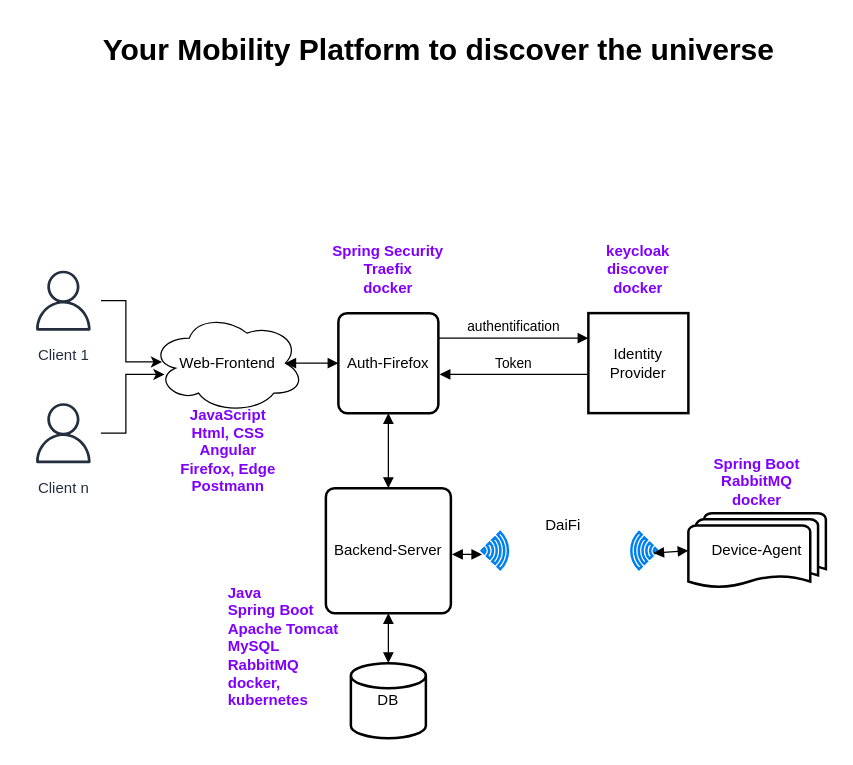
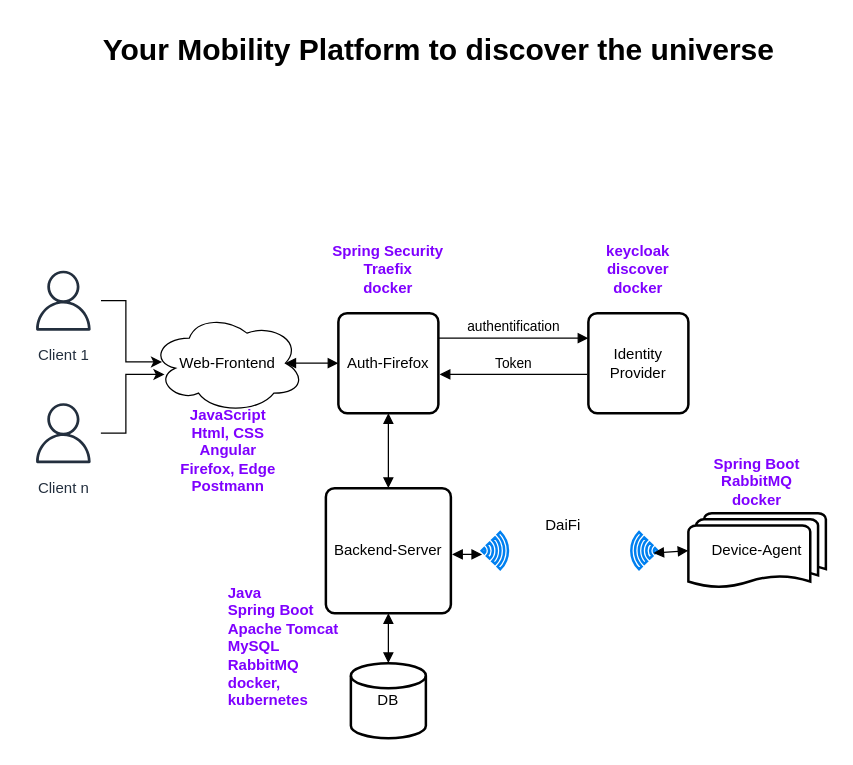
  <mxCell id="0" />
  <mxCell id="1" parent="0" />
  <mxCell id="2" value="DB" style="strokeWidth=2;html=1;shape=mxgraph.flowchart.database;whiteSpace=wrap;" parent="1" vertex="1"><mxGeometry x="280" y="530" width="60" height="60" as="geometry" /></mxCell>
  <mxCell id="3" value="Backend-Server" style="rounded=1;whiteSpace=wrap;html=1;absoluteArcSize=1;arcSize=14;strokeWidth=2;" parent="1" vertex="1"><mxGeometry x="260" y="390" width="100" height="100" as="geometry" /></mxCell>
  <mxCell id="4" value="Device-Agent" style="strokeWidth=2;html=1;shape=mxgraph.flowchart.multi-document;whiteSpace=wrap;" parent="1" vertex="1"><mxGeometry x="550" y="410" width="110" height="60" as="geometry" /></mxCell>
  <mxCell id="5" value="Auth-Firefox" style="rounded=1;whiteSpace=wrap;html=1;absoluteArcSize=1;arcSize=14;strokeWidth=2;" parent="1" vertex="1"><mxGeometry x="270" y="250" width="80" height="80" as="geometry" /></mxCell>
  <mxCell id="6" value="Web-Frontend" style="ellipse;shape=cloud;whiteSpace=wrap;html=1;align=center;" parent="1" vertex="1"><mxGeometry x="120" y="250" width="123" height="80" as="geometry" /></mxCell>
- <mxCell id="7" value="Identity Provider" style="whiteSpace=wrap;html=1;absoluteArcSize=1;arcSize=14;strokeWidth=2;rounded=0;" parent="1" vertex="1"><mxGeometry x="470" y="250" width="80" height="80" as="geometry" /></mxCell>
+ <mxCell id="7" value="Identity Provider" style="rounded=1;whiteSpace=wrap;html=1;absoluteArcSize=1;arcSize=14;strokeWidth=2;" parent="1" vertex="1"><mxGeometry x="470" y="250" width="80" height="80" as="geometry" /></mxCell>
  <mxCell id="8" value="authentification" style="html=1;verticalAlign=bottom;endArrow=block;entryX=0;entryY=0.25;entryDx=0;entryDy=0;exitX=1;exitY=0.25;exitDx=0;exitDy=0;" parent="1" source="5" target="7" edge="1"><mxGeometry width="80" relative="1" as="geometry"><mxPoint x="80" y="400" as="sourcePoint" /><mxPoint x="160" y="400" as="targetPoint" /></mxGeometry></mxCell>
  <mxCell id="9" value="Token" style="html=1;verticalAlign=bottom;endArrow=block;entryX=1.013;entryY=0.613;entryDx=0;entryDy=0;exitX=-0.012;exitY=0.613;exitDx=0;exitDy=0;exitPerimeter=0;entryPerimeter=0;" parent="1" source="7" target="5" edge="1"><mxGeometry width="80" relative="1" as="geometry"><mxPoint x="360" y="280" as="sourcePoint" /><mxPoint x="430" y="280" as="targetPoint" /></mxGeometry></mxCell>
  <mxCell id="10" value="" style="endArrow=block;startArrow=block;endFill=1;startFill=1;html=1;exitX=0.5;exitY=0;exitDx=0;exitDy=0;exitPerimeter=0;entryX=0.5;entryY=1;entryDx=0;entryDy=0;" parent="1" source="2" target="3" edge="1"><mxGeometry width="160" relative="1" as="geometry"><mxPoint x="210" y="350" as="sourcePoint" /><mxPoint x="370" y="350" as="targetPoint" /></mxGeometry></mxCell>
  <mxCell id="11" value="" style="endArrow=block;startArrow=block;endFill=1;startFill=1;html=1;entryX=0;entryY=0.5;entryDx=0;entryDy=0;exitX=0.875;exitY=0.5;exitDx=0;exitDy=0;exitPerimeter=0;" parent="1" source="6" target="5" edge="1"><mxGeometry width="160" relative="1" as="geometry"><mxPoint x="280" y="190" as="sourcePoint" /><mxPoint x="117.5" y="240" as="targetPoint" /></mxGeometry></mxCell>
  <mxCell id="12" value="" style="html=1;verticalLabelPosition=bottom;align=center;labelBackgroundColor=#ffffff;verticalAlign=top;strokeWidth=2;strokeColor=#0080F0;shadow=0;dashed=0;shape=mxgraph.ios7.icons.wifi;pointerEvents=1;rotation=-90;" parent="1" vertex="1"><mxGeometry x="500" y="429.5" width="29.7" height="21" as="geometry" /></mxCell>
  <mxCell id="13" value="" style="endArrow=block;startArrow=block;endFill=1;startFill=1;html=1;entryX=0.5;entryY=1;entryDx=0;entryDy=0;exitX=0.5;exitY=0;exitDx=0;exitDy=0;" parent="1" source="3" target="5" edge="1"><mxGeometry width="160" relative="1" as="geometry"><mxPoint x="278" y="310" as="sourcePoint" /><mxPoint x="117.5" y="349" as="targetPoint" /></mxGeometry></mxCell>
  <mxCell id="14" value="" style="html=1;verticalLabelPosition=bottom;align=center;labelBackgroundColor=#ffffff;verticalAlign=top;strokeWidth=2;strokeColor=#0080F0;shadow=0;dashed=0;shape=mxgraph.ios7.icons.wifi;pointerEvents=1;rotation=90;" parent="1" vertex="1"><mxGeometry x="380.3" y="429.5" width="29.7" height="21" as="geometry" /></mxCell>
  <mxCell id="15" value="" style="endArrow=block;startArrow=block;endFill=1;startFill=1;html=1;entryX=0;entryY=0.5;entryDx=0;entryDy=0;exitX=0.433;exitY=0.84;exitDx=0;exitDy=0;exitPerimeter=0;entryPerimeter=0;" parent="1" source="12" target="4" edge="1"><mxGeometry width="160" relative="1" as="geometry"><mxPoint x="137.5" y="450" as="sourcePoint" /><mxPoint x="270" y="450" as="targetPoint" /></mxGeometry></mxCell>
  <mxCell id="16" value="" style="endArrow=block;startArrow=block;endFill=1;startFill=1;html=1;entryX=0.601;entryY=0.983;entryDx=0;entryDy=0;entryPerimeter=0;" parent="1" target="14" edge="1"><mxGeometry width="160" relative="1" as="geometry"><mxPoint x="361" y="443" as="sourcePoint" /><mxPoint x="560" y="450" as="targetPoint" /></mxGeometry></mxCell>
  <mxCell id="17" value="" style="edgeStyle=orthogonalEdgeStyle;rounded=0;orthogonalLoop=1;jettySize=auto;html=1;entryX=0.073;entryY=0.488;entryDx=0;entryDy=0;entryPerimeter=0;" parent="1" source="18" target="6" edge="1"><mxGeometry relative="1" as="geometry" /></mxCell>
  <mxCell id="18" value="Client 1" style="outlineConnect=0;fontColor=#232F3E;gradientColor=none;strokeColor=#232F3E;fillColor=#ffffff;dashed=0;verticalLabelPosition=bottom;verticalAlign=top;align=center;html=1;fontSize=12;fontStyle=0;aspect=fixed;shape=mxgraph.aws4.resourceIcon;resIcon=mxgraph.aws4.user;" parent="1" vertex="1"><mxGeometry x="20" y="210" width="60" height="60" as="geometry" /></mxCell>
  <mxCell id="19" value="Client n" style="outlineConnect=0;fontColor=#232F3E;gradientColor=none;strokeColor=#232F3E;fillColor=#ffffff;dashed=0;verticalLabelPosition=bottom;verticalAlign=top;align=center;html=1;fontSize=12;fontStyle=0;aspect=fixed;shape=mxgraph.aws4.resourceIcon;resIcon=mxgraph.aws4.user;" parent="1" vertex="1"><mxGeometry x="20" y="316" width="60" height="60" as="geometry" /></mxCell>
  <mxCell id="20" value="" style="edgeStyle=orthogonalEdgeStyle;rounded=0;orthogonalLoop=1;jettySize=auto;html=1;entryX=0.089;entryY=0.613;entryDx=0;entryDy=0;entryPerimeter=0;" parent="1" source="19" target="6" edge="1"><mxGeometry relative="1" as="geometry"><mxPoint x="100" y="370" as="sourcePoint" /><mxPoint x="140" y="440" as="targetPoint" /></mxGeometry></mxCell>
  <mxCell id="21" value="DaiFi" style="text;html=1;strokeColor=none;fillColor=none;align=center;verticalAlign=middle;whiteSpace=wrap;rounded=0;" parent="1" vertex="1"><mxGeometry x="430" y="410" width="40" height="20" as="geometry" /></mxCell>
  <mxCell id="22" value="&lt;font color=&quot;#7f00ff&quot;&gt;&lt;b&gt;keycloak&lt;br&gt;discover&lt;br&gt;docker&lt;br&gt;&lt;/b&gt;&lt;/font&gt;" style="text;html=1;strokeColor=none;fillColor=none;align=center;verticalAlign=middle;whiteSpace=wrap;rounded=0;" parent="1" vertex="1"><mxGeometry x="455" y="200" width="110" height="30" as="geometry" /></mxCell>
  <mxCell id="23" value="&lt;font color=&quot;#7f00ff&quot;&gt;&lt;b&gt;Java&lt;br&gt;Spring Boot&lt;br&gt;Apache Tomcat&amp;nbsp;&lt;br&gt;MySQL&lt;br&gt;RabbitMQ&lt;br&gt;docker, kubernetes&lt;br&gt;&lt;br&gt;&lt;/b&gt;&lt;/font&gt;" style="text;html=1;strokeColor=none;fillColor=none;align=left;verticalAlign=top;whiteSpace=wrap;rounded=0;" parent="1" vertex="1"><mxGeometry x="180" y="460" width="100" height="110" as="geometry" /></mxCell>
  <mxCell id="24" value="&lt;font color=&quot;#7f00ff&quot;&gt;&lt;b&gt;JavaScript&lt;br&gt;Html, CSS&lt;br&gt;Angular&lt;br&gt;Firefox, Edge&lt;br&gt;Postmann&lt;br&gt;&lt;/b&gt;&lt;/font&gt;" style="text;html=1;strokeColor=none;fillColor=none;align=center;verticalAlign=middle;whiteSpace=wrap;rounded=0;" parent="1" vertex="1"><mxGeometry x="141.5" y="330" width="80" height="60" as="geometry" /></mxCell>
  <mxCell id="25" value="&lt;font color=&quot;#7f00ff&quot;&gt;&lt;b&gt;Spring Security&lt;br&gt;Traefix&lt;br&gt;docker&lt;br&gt;&lt;/b&gt;&lt;/font&gt;" style="text;html=1;strokeColor=none;fillColor=none;align=center;verticalAlign=middle;whiteSpace=wrap;rounded=0;" vertex="1" parent="1"><mxGeometry x="240" y="200" width="140" height="30" as="geometry" /></mxCell>
  <mxCell id="26" value="&lt;font color=&quot;#7f00ff&quot;&gt;&lt;b&gt;Spring Boot&lt;br&gt;RabbitMQ&lt;br&gt;docker&lt;br&gt;&lt;/b&gt;&lt;/font&gt;" style="text;html=1;strokeColor=none;fillColor=none;align=center;verticalAlign=middle;whiteSpace=wrap;rounded=0;" vertex="1" parent="1"><mxGeometry x="550" y="370" width="110" height="30" as="geometry" /></mxCell>
  <mxCell id="27" value="Your Mobility Platform to discover the universe" style="text;strokeColor=none;fillColor=none;html=1;fontSize=24;fontStyle=1;verticalAlign=middle;align=center;" vertex="1" parent="1"><mxGeometry x="300" y="20" width="100" height="40" as="geometry" /></mxCell>
